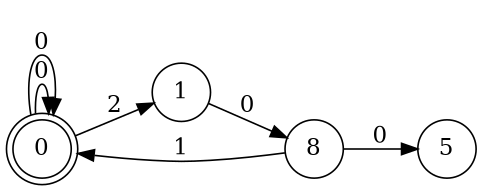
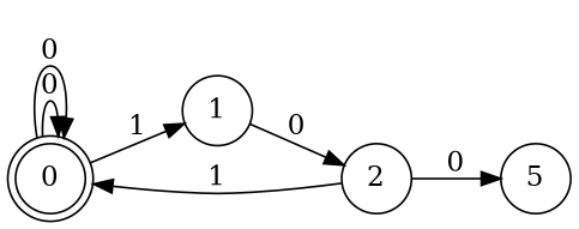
  digraph {
    rankdir=LR
    node [shape=circle]
    0 [shape=doublecircle]
    1
-   2 [label=8]
+   2
    n4 [label=5]
    0 -> 0 [label=0]
    0 -> 0 [label=0]
-   0 -> 1 [label=2]
+   0 -> 1 [label=1]
    1 -> 2 [label=0]
    2 -> 0 [label=1]
    2 -> n4 [label=0]
  }
